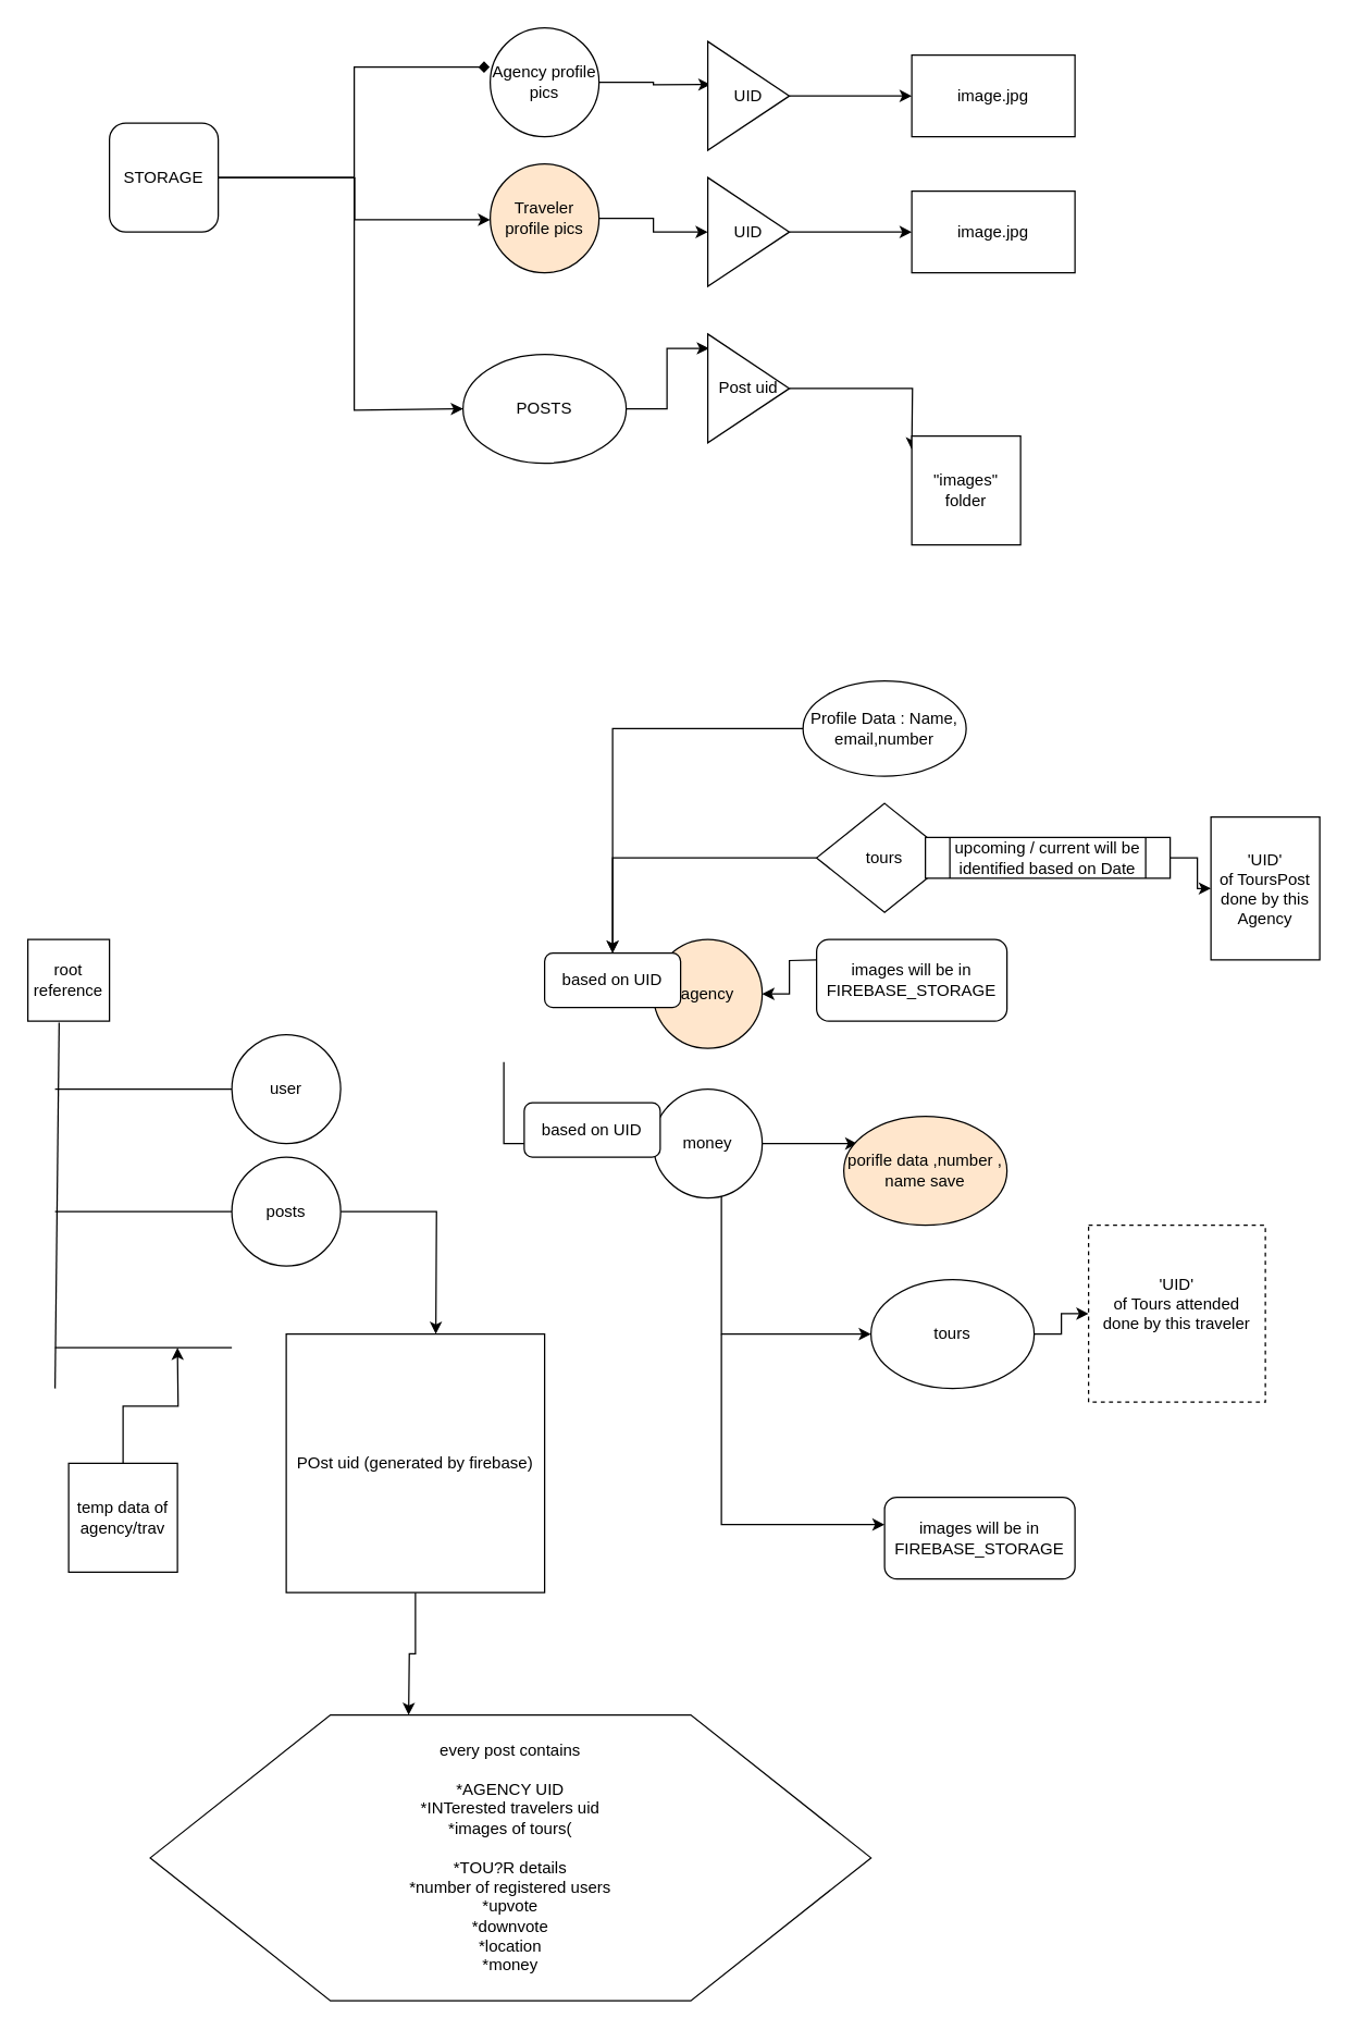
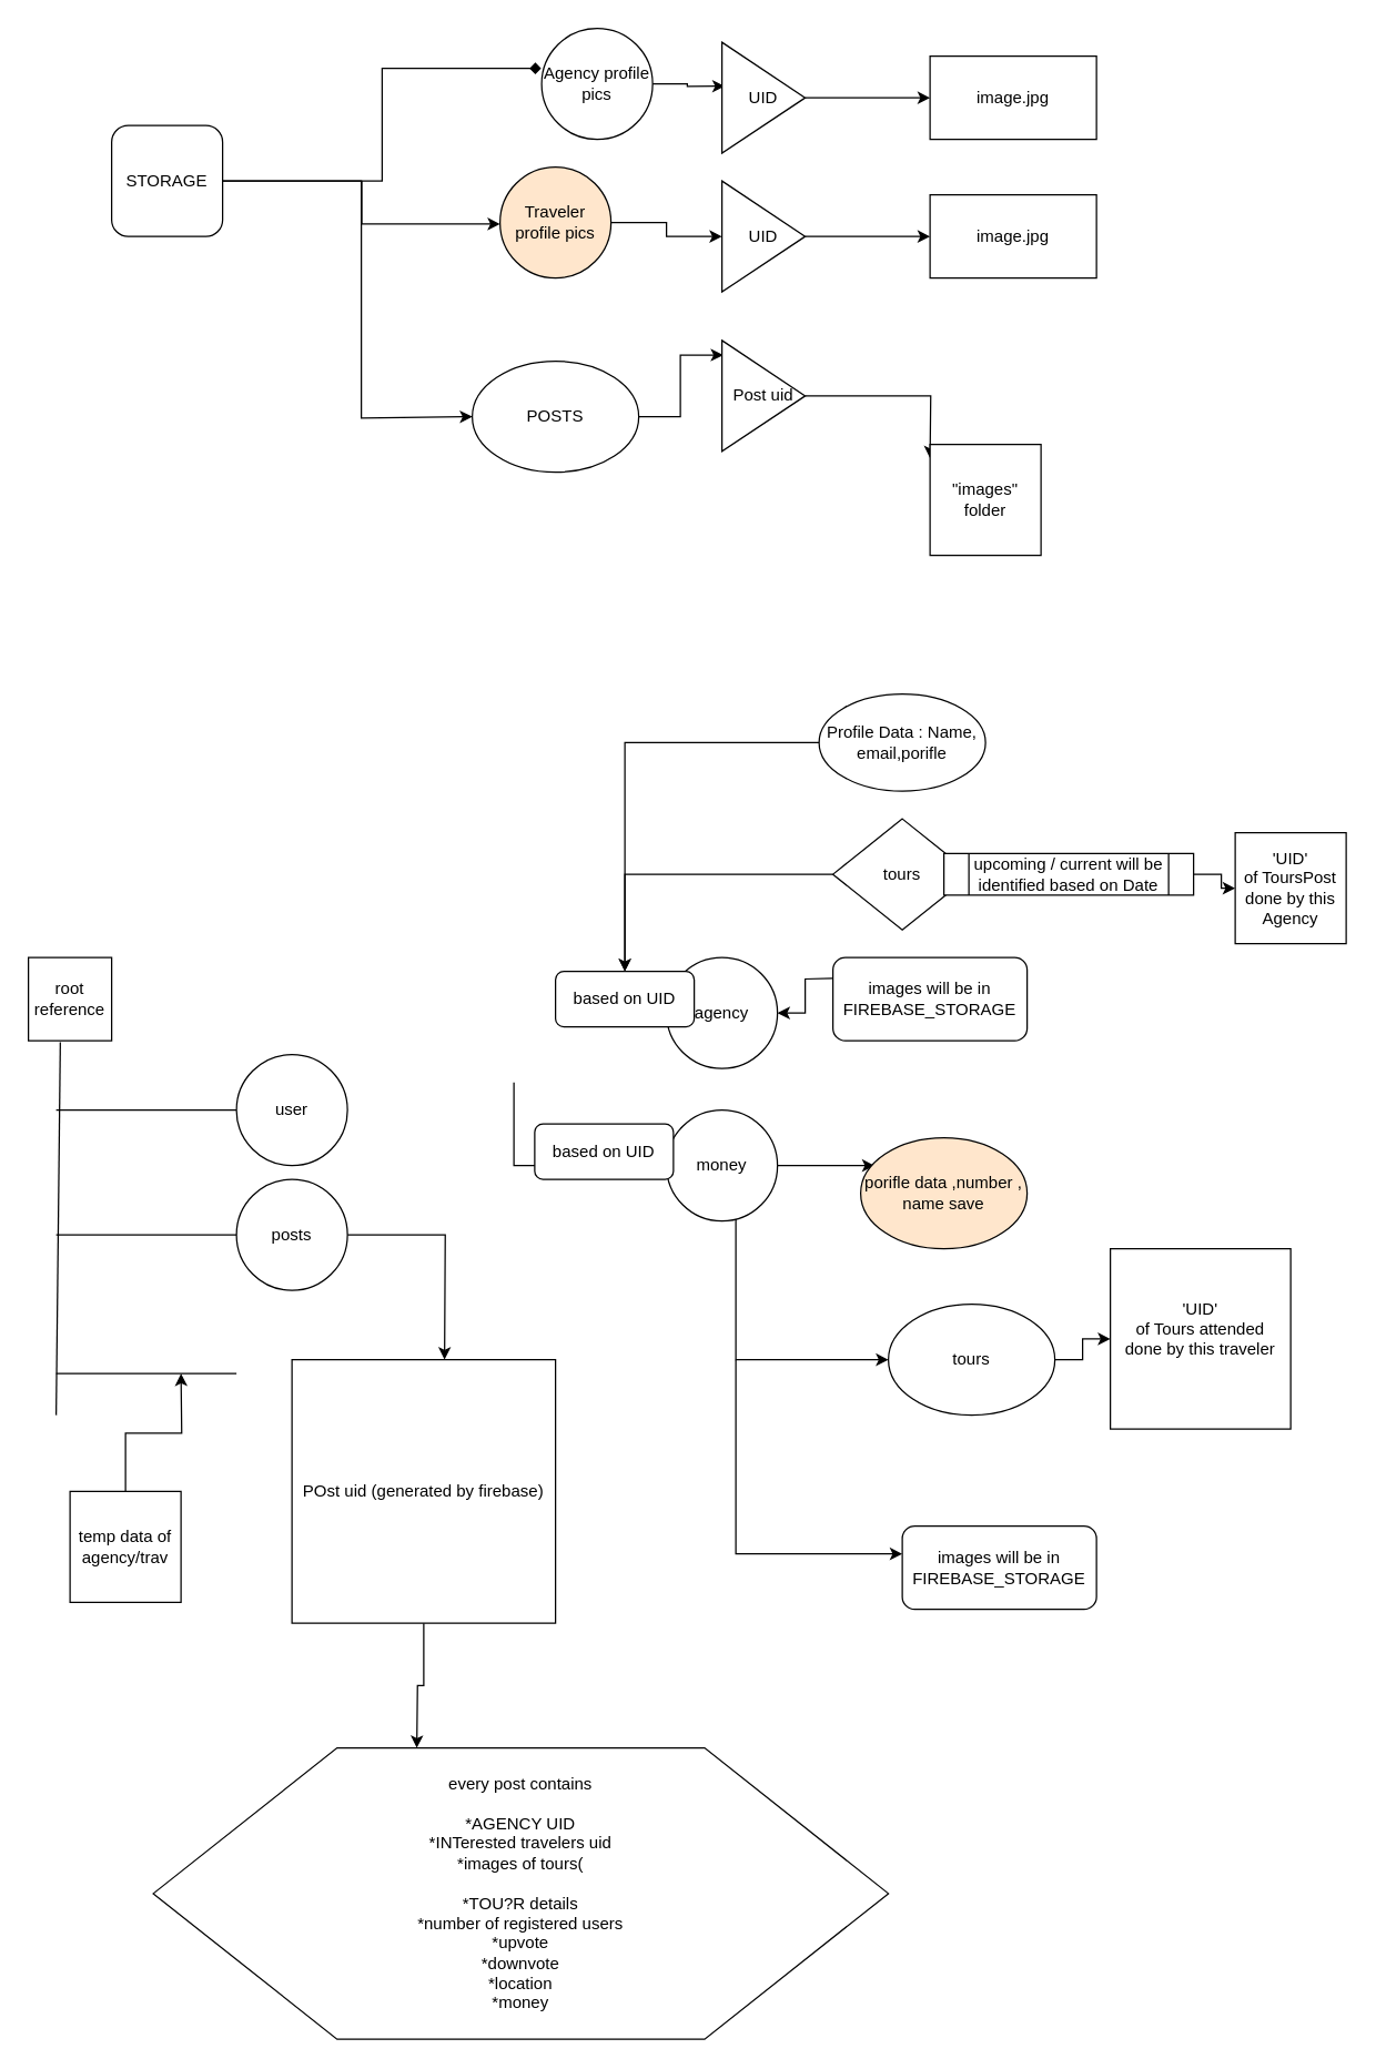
  <mxCell id="0" />
  <mxCell id="1" parent="0" />
  <mxCell id="2" value="root reference" style="whiteSpace=wrap;html=1;aspect=fixed;rounded=0;" parent="1" vertex="1"><mxGeometry x="20" y="690" width="60" height="60" as="geometry" /></mxCell>
  <mxCell id="3" value="" style="endArrow=none;html=1;entryX=0.383;entryY=1.017;entryDx=0;entryDy=0;entryPerimeter=0;" parent="1" target="2" edge="1"><mxGeometry width="50" height="50" relative="1" as="geometry"><mxPoint x="40" y="1020" as="sourcePoint" /><mxPoint x="70" y="770" as="targetPoint" /></mxGeometry></mxCell>
  <mxCell id="4" value="" style="endArrow=none;html=1;" parent="1" edge="1"><mxGeometry width="50" height="50" relative="1" as="geometry"><mxPoint x="40" y="800" as="sourcePoint" /><mxPoint x="170" y="800" as="targetPoint" /></mxGeometry></mxCell>
  <mxCell id="5" value="" style="endArrow=none;html=1;" parent="1" edge="1"><mxGeometry width="50" height="50" relative="1" as="geometry"><mxPoint x="40" y="890" as="sourcePoint" /><mxPoint x="170" y="890" as="targetPoint" /><Array as="points"><mxPoint x="90" y="890" /></Array></mxGeometry></mxCell>
  <mxCell id="6" value="" style="endArrow=none;html=1;" parent="1" edge="1"><mxGeometry width="50" height="50" relative="1" as="geometry"><mxPoint x="40" y="990" as="sourcePoint" /><mxPoint x="170" y="990" as="targetPoint" /></mxGeometry></mxCell>
  <mxCell id="7" value="user" style="ellipse;whiteSpace=wrap;html=1;aspect=fixed;" parent="1" vertex="1"><mxGeometry x="170" y="760" width="80" height="80" as="geometry" /></mxCell>
  <mxCell id="8" style="edgeStyle=orthogonalEdgeStyle;rounded=0;orthogonalLoop=1;jettySize=auto;html=1;" edge="1" parent="1" source="9"><mxGeometry relative="1" as="geometry"><mxPoint x="320" y="980" as="targetPoint" /></mxGeometry></mxCell>
  <mxCell id="9" value="posts" style="ellipse;whiteSpace=wrap;html=1;aspect=fixed;" parent="1" vertex="1"><mxGeometry x="170" y="850" width="80" height="80" as="geometry" /></mxCell>
- <mxCell id="10" value="agency" style="ellipse;whiteSpace=wrap;html=1;aspect=fixed;fillColor=#ffe6cc;" parent="1" vertex="1"><mxGeometry x="480" y="690" width="80" height="80" as="geometry" /></mxCell>
+ <mxCell id="10" value="agency" style="ellipse;whiteSpace=wrap;html=1;aspect=fixed;" parent="1" vertex="1"><mxGeometry x="480" y="690" width="80" height="80" as="geometry" /></mxCell>
  <mxCell id="11" style="edgeStyle=orthogonalEdgeStyle;rounded=0;orthogonalLoop=1;jettySize=auto;html=1;" parent="1" target="14" edge="1"><mxGeometry relative="1" as="geometry"><mxPoint x="370" y="780" as="sourcePoint" /><Array as="points"><mxPoint x="370" y="840" /></Array></mxGeometry></mxCell>
  <mxCell id="12" style="edgeStyle=orthogonalEdgeStyle;rounded=0;orthogonalLoop=1;jettySize=auto;html=1;" edge="1" parent="1" source="14"><mxGeometry relative="1" as="geometry"><mxPoint x="630" y="840" as="targetPoint" /></mxGeometry></mxCell>
  <mxCell id="13" style="edgeStyle=orthogonalEdgeStyle;rounded=0;orthogonalLoop=1;jettySize=auto;html=1;entryX=0;entryY=0.5;entryDx=0;entryDy=0;" edge="1" parent="1" source="14" target="23"><mxGeometry relative="1" as="geometry"><mxPoint x="580" y="950" as="targetPoint" /><Array as="points"><mxPoint x="530" y="980" /></Array></mxGeometry></mxCell>
  <mxCell id="14" value="money" style="ellipse;whiteSpace=wrap;html=1;aspect=fixed;" parent="1" vertex="1"><mxGeometry x="480" y="800" width="80" height="80" as="geometry" /></mxCell>
  <mxCell id="15" value="tours" style="rhombus;whiteSpace=wrap;html=1;" parent="1" vertex="1"><mxGeometry x="600" y="590" width="100" height="80" as="geometry" /></mxCell>
  <mxCell id="16" style="edgeStyle=orthogonalEdgeStyle;rounded=0;orthogonalLoop=1;jettySize=auto;html=1;entryX=1;entryY=0.5;entryDx=0;entryDy=0;" parent="1" target="10" edge="1"><mxGeometry relative="1" as="geometry"><mxPoint x="600" y="705" as="sourcePoint" /></mxGeometry></mxCell>
- <mxCell id="17" value="Profile Data : Name, email,number " style="ellipse;whiteSpace=wrap;html=1;" parent="1" vertex="1"><mxGeometry x="590" y="500" width="120" height="70" as="geometry" /></mxCell>
+ <mxCell id="17" value="Profile Data : Name, email,porifle " style="ellipse;whiteSpace=wrap;html=1;" parent="1" vertex="1"><mxGeometry x="590" y="500" width="120" height="70" as="geometry" /></mxCell>
  <mxCell id="18" style="edgeStyle=orthogonalEdgeStyle;rounded=0;orthogonalLoop=1;jettySize=auto;html=1;" parent="1" source="19" target="21" edge="1"><mxGeometry relative="1" as="geometry"><mxPoint x="900" y="630" as="targetPoint" /></mxGeometry></mxCell>
  <mxCell id="19" value="upcoming / current will be identified based on Date " style="shape=process;whiteSpace=wrap;html=1;backgroundOutline=1;" parent="1" vertex="1"><mxGeometry x="680" y="615" width="180" height="30" as="geometry" /></mxCell>
  <mxCell id="20" value="images will be in FIREBASE_STORAGE" style="rounded=1;whiteSpace=wrap;html=1;" parent="1" vertex="1"><mxGeometry x="600" y="690" width="140" height="60" as="geometry" /></mxCell>
- <mxCell id="21" value="&lt;div&gt;'UID'&lt;/div&gt;&lt;div&gt;of ToursPost&lt;/div&gt;&lt;div&gt;done by this Agency&lt;br&gt;&lt;/div&gt;" style="whiteSpace=wrap;html=1;aspect=fixed;" parent="1" vertex="1"><mxGeometry x="890" y="600" width="80" height="105" as="geometry" /></mxCell>
+ <mxCell id="21" value="&lt;div&gt;'UID'&lt;/div&gt;&lt;div&gt;of ToursPost&lt;/div&gt;&lt;div&gt;done by this Agency&lt;br&gt;&lt;/div&gt;" style="whiteSpace=wrap;html=1;aspect=fixed;" parent="1" vertex="1"><mxGeometry x="890" y="600" width="80" height="80" as="geometry" /></mxCell>
  <mxCell id="22" value="porifle data ,number , name save" style="ellipse;whiteSpace=wrap;html=1;fillColor=#ffe6cc;" vertex="1" parent="1"><mxGeometry x="620" y="820" width="120" height="80" as="geometry" /></mxCell>
  <mxCell id="23" value="tours" style="ellipse;whiteSpace=wrap;html=1;" vertex="1" parent="1"><mxGeometry x="640" y="940" width="120" height="80" as="geometry" /></mxCell>
  <mxCell id="24" style="edgeStyle=orthogonalEdgeStyle;rounded=0;orthogonalLoop=1;jettySize=auto;html=1;exitX=1;exitY=0.5;exitDx=0;exitDy=0;" edge="1" parent="1" source="23" target="25"><mxGeometry relative="1" as="geometry" /></mxCell>
- <mxCell id="25" value="&lt;div&gt;'UID'&lt;/div&gt;&lt;div&gt;of Tours attended&lt;br&gt;&lt;/div&gt;&lt;div&gt;done by this traveler&lt;/div&gt;&lt;div&gt;&lt;br&gt;&lt;/div&gt;" style="whiteSpace=wrap;html=1;aspect=fixed;dashed=1;" vertex="1" parent="1"><mxGeometry x="800" y="900" width="130" height="130" as="geometry" /></mxCell>
+ <mxCell id="25" value="&lt;div&gt;'UID'&lt;/div&gt;&lt;div&gt;of Tours attended&lt;br&gt;&lt;/div&gt;&lt;div&gt;done by this traveler&lt;/div&gt;&lt;div&gt;&lt;br&gt;&lt;/div&gt;" style="whiteSpace=wrap;html=1;aspect=fixed;" vertex="1" parent="1"><mxGeometry x="800" y="900" width="130" height="130" as="geometry" /></mxCell>
  <mxCell id="26" style="edgeStyle=orthogonalEdgeStyle;rounded=0;orthogonalLoop=1;jettySize=auto;html=1;" edge="1" parent="1" target="27"><mxGeometry relative="1" as="geometry"><mxPoint x="530" y="980" as="sourcePoint" /><Array as="points"><mxPoint x="530" y="1120" /></Array></mxGeometry></mxCell>
  <mxCell id="27" value="images will be in FIREBASE_STORAGE" style="rounded=1;whiteSpace=wrap;html=1;" vertex="1" parent="1"><mxGeometry x="650" y="1100" width="140" height="60" as="geometry" /></mxCell>
  <mxCell id="28" style="edgeStyle=orthogonalEdgeStyle;rounded=0;orthogonalLoop=1;jettySize=auto;html=1;" edge="1" parent="1" source="29"><mxGeometry relative="1" as="geometry"><mxPoint x="300" y="1260" as="targetPoint" /></mxGeometry></mxCell>
  <mxCell id="29" value="POst uid (generated by firebase)" style="whiteSpace=wrap;html=1;aspect=fixed;" vertex="1" parent="1"><mxGeometry x="210" y="980" width="190" height="190" as="geometry" /></mxCell>
  <mxCell id="30" value="&lt;div&gt;every post contains &lt;br&gt;&lt;/div&gt;&lt;div&gt;&lt;br&gt;&lt;/div&gt;&lt;div&gt;*AGENCY UID &lt;br&gt;&lt;/div&gt;&lt;div&gt;*INTerested travelers uid&lt;/div&gt;&lt;div&gt;*images of tours(&lt;br&gt;&lt;/div&gt;&lt;div&gt;&lt;br&gt;&lt;/div&gt;&lt;div&gt;*TOU?R details&lt;/div&gt;&lt;div&gt;*number of registered users&lt;/div&gt;&lt;div&gt;*upvote &lt;br&gt;&lt;/div&gt;&lt;div&gt;*downvote&lt;/div&gt;&lt;div&gt;*location&lt;/div&gt;&lt;div&gt;*money&lt;br&gt;&lt;/div&gt;" style="shape=hexagon;perimeter=hexagonPerimeter2;whiteSpace=wrap;html=1;" vertex="1" parent="1"><mxGeometry x="110" y="1260" width="530" height="210" as="geometry" /></mxCell>
  <mxCell id="31" style="edgeStyle=orthogonalEdgeStyle;rounded=0;orthogonalLoop=1;jettySize=auto;html=1;entryX=-0.004;entryY=0.36;entryDx=0;entryDy=0;entryPerimeter=0;endArrow=diamond;" edge="1" parent="1" source="33" target="35"><mxGeometry relative="1" as="geometry" /></mxCell>
  <mxCell id="32" style="edgeStyle=orthogonalEdgeStyle;rounded=0;orthogonalLoop=1;jettySize=auto;html=1;entryX=0;entryY=0.5;entryDx=0;entryDy=0;" edge="1" parent="1" source="33" target="46"><mxGeometry relative="1" as="geometry"><Array as="points"><mxPoint x="260" y="130" /><mxPoint x="260" y="301" /></Array></mxGeometry></mxCell>
  <mxCell id="33" value="STORAGE " style="whiteSpace=wrap;html=1;aspect=fixed;rounded=1;" vertex="1" parent="1"><mxGeometry x="80" y="90" width="80" height="80" as="geometry" /></mxCell>
  <mxCell id="34" style="edgeStyle=orthogonalEdgeStyle;rounded=0;orthogonalLoop=1;jettySize=auto;html=1;entryX=0.034;entryY=0.396;entryDx=0;entryDy=0;entryPerimeter=0;" edge="1" parent="1" source="35" target="40"><mxGeometry relative="1" as="geometry" /></mxCell>
- <mxCell id="35" value="Agency profile pics" style="ellipse;whiteSpace=wrap;html=1;aspect=fixed;" vertex="1" parent="1"><mxGeometry x="360" y="20" width="80" height="80" as="geometry" /></mxCell>
+ <mxCell id="35" value="Agency profile pics" style="ellipse;whiteSpace=wrap;html=1;aspect=fixed;" vertex="1" parent="1"><mxGeometry x="390" y="20" width="80" height="80" as="geometry" /></mxCell>
  <mxCell id="36" style="edgeStyle=orthogonalEdgeStyle;rounded=0;orthogonalLoop=1;jettySize=auto;html=1;" edge="1" parent="1" target="38"><mxGeometry relative="1" as="geometry"><mxPoint x="260.286" y="130" as="sourcePoint" /><Array as="points"><mxPoint x="260" y="161" /></Array></mxGeometry></mxCell>
  <mxCell id="37" style="edgeStyle=orthogonalEdgeStyle;rounded=0;orthogonalLoop=1;jettySize=auto;html=1;" edge="1" parent="1" source="38" target="43"><mxGeometry relative="1" as="geometry" /></mxCell>
  <mxCell id="38" value="Traveler profile pics" style="ellipse;whiteSpace=wrap;html=1;aspect=fixed;fillColor=#ffe6cc;" vertex="1" parent="1"><mxGeometry x="360" y="120" width="80" height="80" as="geometry" /></mxCell>
  <mxCell id="39" style="edgeStyle=orthogonalEdgeStyle;rounded=0;orthogonalLoop=1;jettySize=auto;html=1;" edge="1" parent="1" source="40"><mxGeometry relative="1" as="geometry"><mxPoint x="670" y="70" as="targetPoint" /></mxGeometry></mxCell>
  <mxCell id="40" value="UID" style="triangle;whiteSpace=wrap;html=1;" vertex="1" parent="1"><mxGeometry x="520" y="30" width="60" height="80" as="geometry" /></mxCell>
  <mxCell id="41" value="image.jpg" style="rounded=0;whiteSpace=wrap;html=1;" vertex="1" parent="1"><mxGeometry x="670" y="40" width="120" height="60" as="geometry" /></mxCell>
  <mxCell id="42" style="edgeStyle=orthogonalEdgeStyle;rounded=0;orthogonalLoop=1;jettySize=auto;html=1;" edge="1" parent="1" source="43"><mxGeometry relative="1" as="geometry"><mxPoint x="670" y="170" as="targetPoint" /></mxGeometry></mxCell>
  <mxCell id="43" value="UID" style="triangle;whiteSpace=wrap;html=1;" vertex="1" parent="1"><mxGeometry x="520" y="130" width="60" height="80" as="geometry" /></mxCell>
  <mxCell id="44" value="image.jpg" style="rounded=0;whiteSpace=wrap;html=1;" vertex="1" parent="1"><mxGeometry x="670" y="140" width="120" height="60" as="geometry" /></mxCell>
  <mxCell id="45" style="edgeStyle=orthogonalEdgeStyle;rounded=0;orthogonalLoop=1;jettySize=auto;html=1;exitX=1;exitY=0.5;exitDx=0;exitDy=0;entryX=0.015;entryY=0.132;entryDx=0;entryDy=0;entryPerimeter=0;" edge="1" parent="1" source="46" target="48"><mxGeometry relative="1" as="geometry" /></mxCell>
  <mxCell id="46" value="POSTS" style="ellipse;whiteSpace=wrap;html=1;" vertex="1" parent="1"><mxGeometry x="340" y="260" width="120" height="80" as="geometry" /></mxCell>
  <mxCell id="47" style="edgeStyle=orthogonalEdgeStyle;rounded=0;orthogonalLoop=1;jettySize=auto;html=1;exitX=1;exitY=0.5;exitDx=0;exitDy=0;" edge="1" parent="1" source="48"><mxGeometry relative="1" as="geometry"><mxPoint x="670" y="329.941" as="targetPoint" /></mxGeometry></mxCell>
  <mxCell id="48" value="Post uid" style="triangle;whiteSpace=wrap;html=1;" vertex="1" parent="1"><mxGeometry x="520" y="245" width="60" height="80" as="geometry" /></mxCell>
  <mxCell id="49" value="&quot;images&quot; folder " style="whiteSpace=wrap;html=1;aspect=fixed;" vertex="1" parent="1"><mxGeometry x="670" y="320" width="80" height="80" as="geometry" /></mxCell>
  <mxCell id="50" style="edgeStyle=orthogonalEdgeStyle;rounded=0;orthogonalLoop=1;jettySize=auto;html=1;" edge="1" parent="1" source="51"><mxGeometry relative="1" as="geometry"><mxPoint x="130" y="990" as="targetPoint" /></mxGeometry></mxCell>
  <mxCell id="51" value="temp data of agency/trav" style="whiteSpace=wrap;html=1;aspect=fixed;" vertex="1" parent="1"><mxGeometry x="50" y="1075" width="80" height="80" as="geometry" /></mxCell>
  <mxCell id="52" style="edgeStyle=orthogonalEdgeStyle;rounded=0;orthogonalLoop=1;jettySize=auto;html=1;entryX=0.5;entryY=0;entryDx=0;entryDy=0;" edge="1" parent="1" source="17" target="53"><mxGeometry relative="1" as="geometry"><mxPoint x="590.012" y="535.714" as="sourcePoint" /><mxPoint x="520.143" y="690" as="targetPoint" /></mxGeometry></mxCell>
  <mxCell id="53" value="based on UID" style="rounded=1;whiteSpace=wrap;html=1;" vertex="1" parent="1"><mxGeometry x="400" y="700" width="100" height="40" as="geometry" /></mxCell>
  <mxCell id="54" style="edgeStyle=orthogonalEdgeStyle;rounded=0;orthogonalLoop=1;jettySize=auto;html=1;" edge="1" parent="1" source="15" target="53"><mxGeometry relative="1" as="geometry"><mxPoint x="600" y="630" as="sourcePoint" /><mxPoint x="520" y="690" as="targetPoint" /></mxGeometry></mxCell>
  <mxCell id="55" value="based on UID" style="rounded=1;whiteSpace=wrap;html=1;" vertex="1" parent="1"><mxGeometry x="385" y="810" width="100" height="40" as="geometry" /></mxCell>
